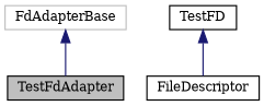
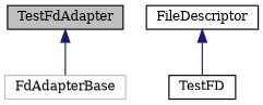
  digraph {
    fontname="DejaVu Serif"
    node [color=black fillcolor=white fontname="DejaVu Serif" fontsize=10 shape=record style=filled]
    edge [color=midnightblue dir=back fontname="DejaVu Serif" fontsize=10 labelfontname=Helvetica labelfontsize=10 style=solid]
    n1 [fillcolor=grey75 fontcolor=black height=0.2 label=TestFdAdapter width=0.4]
    n2 [color=grey75 height=0.2 label=FdAdapterBase width=0.4]
    n3 [height=0.2 label=TestFD width=0.4]
    n4 [height=0.2 label=FileDescriptor width=0.4]
-   n2 -> n1
-   n3 -> n4
+   n1 -> n2
+   n4 -> n3
  }
